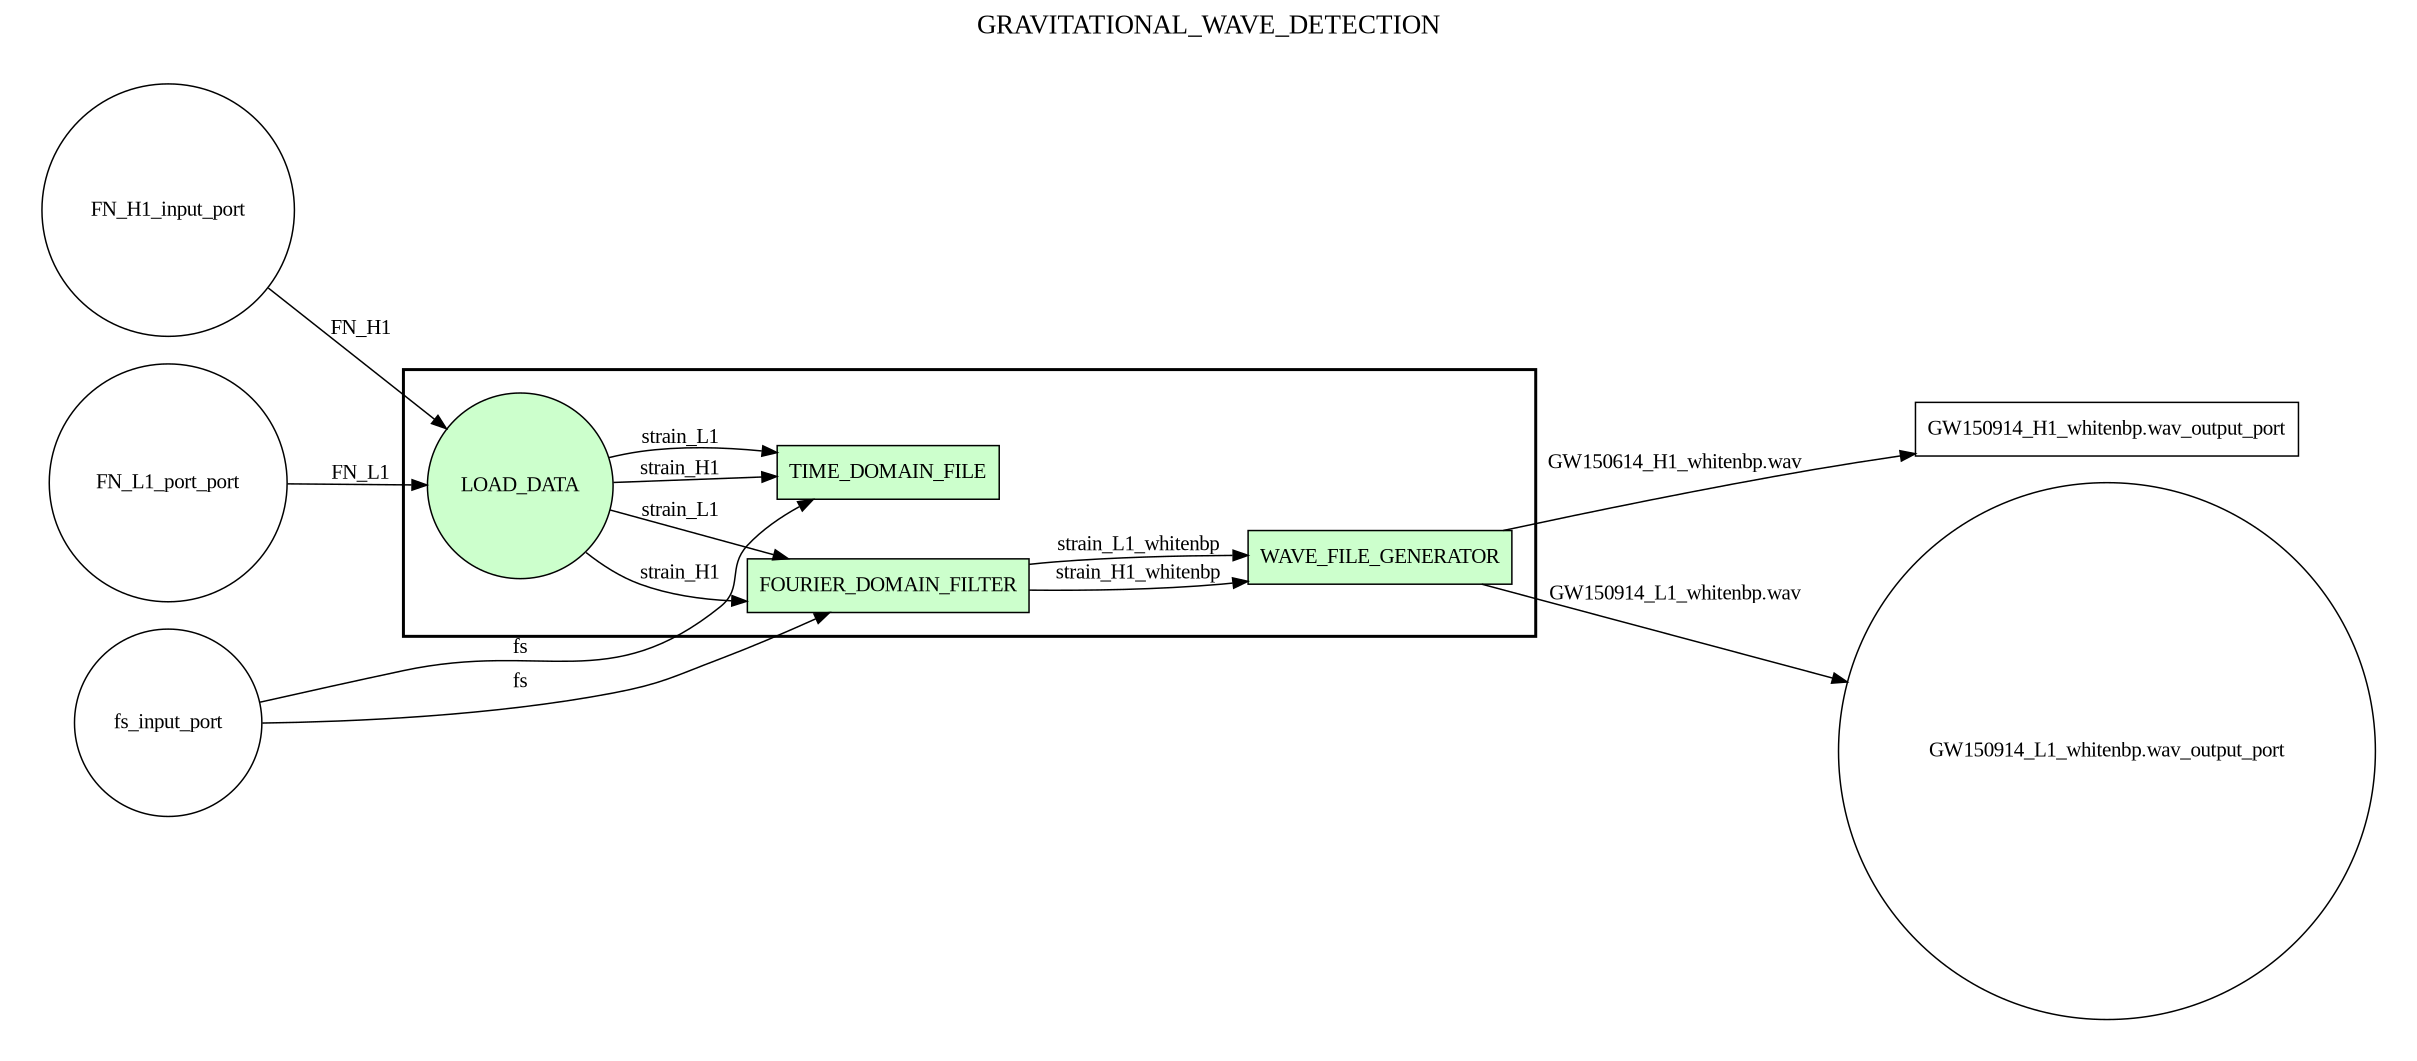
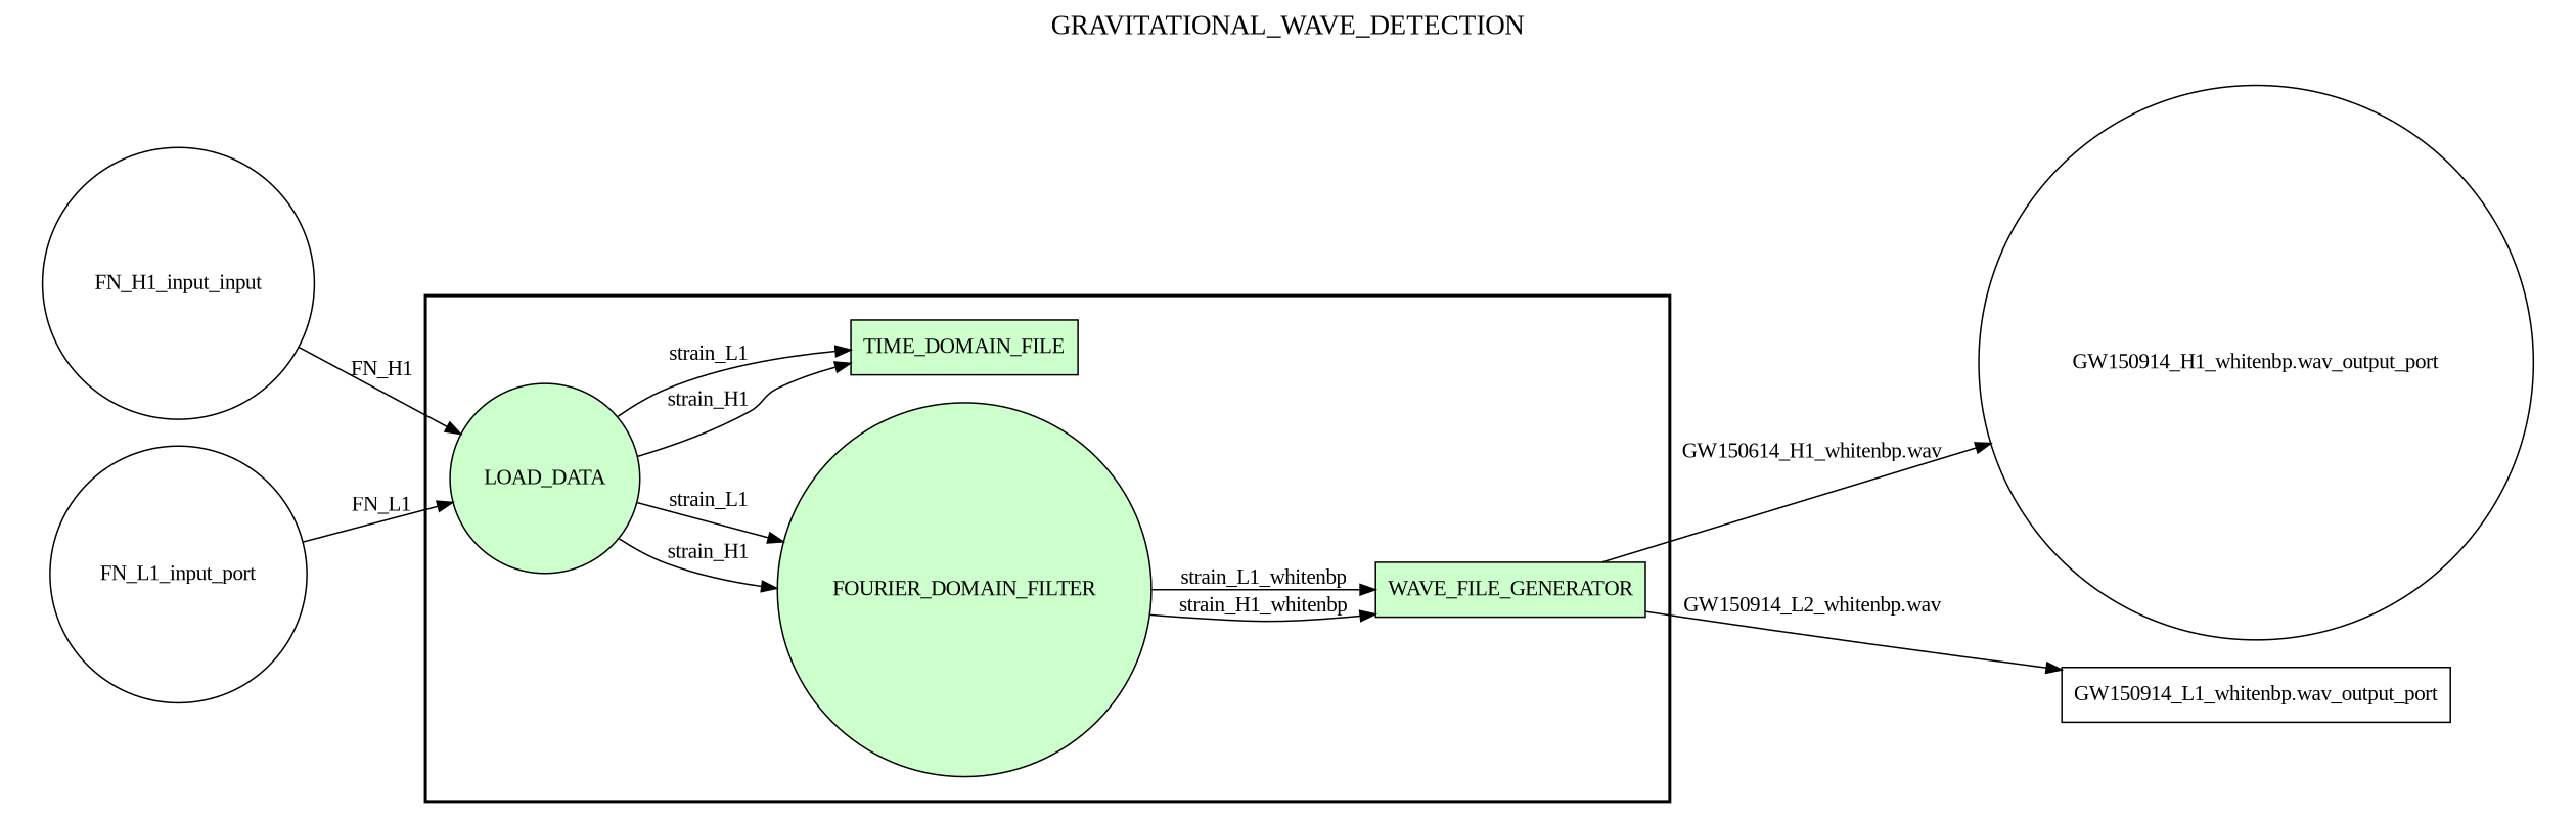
  digraph {
    fontname="Liberation Serif"
    fontsize=18
    label=GRAVITATIONAL_WAVE_DETECTION
    labelloc=t
    rankdir=LR
    node [fillcolor="#FFFFFF" fontname="Liberation Serif" peripheries=1 shape=circle style=filled]
    edge [fontname="Liberation Serif"]
    LOAD_DATA [fillcolor="#CCFFCC"]
-   FOURIER_DOMAIN_FILTER [fillcolor="#CCFFCC" shape=box]
+   FOURIER_DOMAIN_FILTER [fillcolor="#CCFFCC"]
    n3 [fillcolor="#CCFFCC" label=TIME_DOMAIN_FILE shape=box]
    WAVE_FILE_GENERATOR [fillcolor="#CCFFCC" shape=box]
-   FN_H1_input_port [width=0.2]
-   FN_L1_input_port [width=0.2 label=FN_L1_port_port]
-   fs_input_port [width=0.2]
-   "GW150914_H1_whitenbp.wav_output_port" [shape=box width=0.2]
-   "GW150914_L1_whitenbp.wav_output_port" [width=0.2]
+   FN_H1_input_port [width=0.2 label=FN_H1_input_input]
+   FN_L1_input_port [width=0.2]
+   "GW150914_H1_whitenbp.wav_output_port" [width=0.2]
+   "GW150914_L1_whitenbp.wav_output_port" [shape=box width=0.2]
    subgraph cluster_1 {
      color=black
      label=""
      penwidth=2
      subgraph cluster_2 {
        color=white
        label=""
        penwidth=2
        LOAD_DATA
        FOURIER_DOMAIN_FILTER
        n3
        WAVE_FILE_GENERATOR
      }
    }
    subgraph cluster_3 {
      color=white
      label=""
      subgraph cluster_4 {
        color=white
        label=""
        FN_H1_input_port
        FN_L1_input_port
-       fs_input_port
      }
    }
    subgraph cluster_5 {
      color=white
      label=""
      subgraph cluster_6 {
        color=white
        label=""
        "GW150914_H1_whitenbp.wav_output_port"
        "GW150914_L1_whitenbp.wav_output_port"
      }
    }
    LOAD_DATA -> FOURIER_DOMAIN_FILTER [label=strain_H1]
    LOAD_DATA -> FOURIER_DOMAIN_FILTER [label=strain_L1]
    LOAD_DATA -> n3 [label=strain_H1]
    LOAD_DATA -> n3 [label=strain_L1]
    FOURIER_DOMAIN_FILTER -> WAVE_FILE_GENERATOR [label=strain_H1_whitenbp]
    FOURIER_DOMAIN_FILTER -> WAVE_FILE_GENERATOR [label=strain_L1_whitenbp]
    WAVE_FILE_GENERATOR -> "GW150914_H1_whitenbp.wav_output_port" [label="GW150614_H1_whitenbp.wav"]
-   WAVE_FILE_GENERATOR -> "GW150914_L1_whitenbp.wav_output_port" [label="GW150914_L1_whitenbp.wav"]
+   WAVE_FILE_GENERATOR -> "GW150914_L1_whitenbp.wav_output_port" [label="GW150914_L2_whitenbp.wav"]
    FN_H1_input_port -> LOAD_DATA [label=FN_H1]
    FN_L1_input_port -> LOAD_DATA [label=FN_L1]
-   fs_input_port -> FOURIER_DOMAIN_FILTER [label=fs]
-   fs_input_port -> n3 [label=fs]
  }
